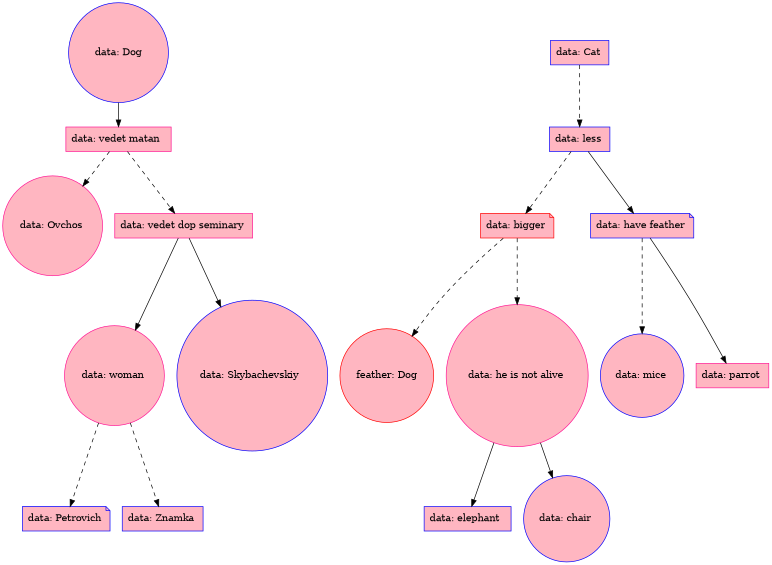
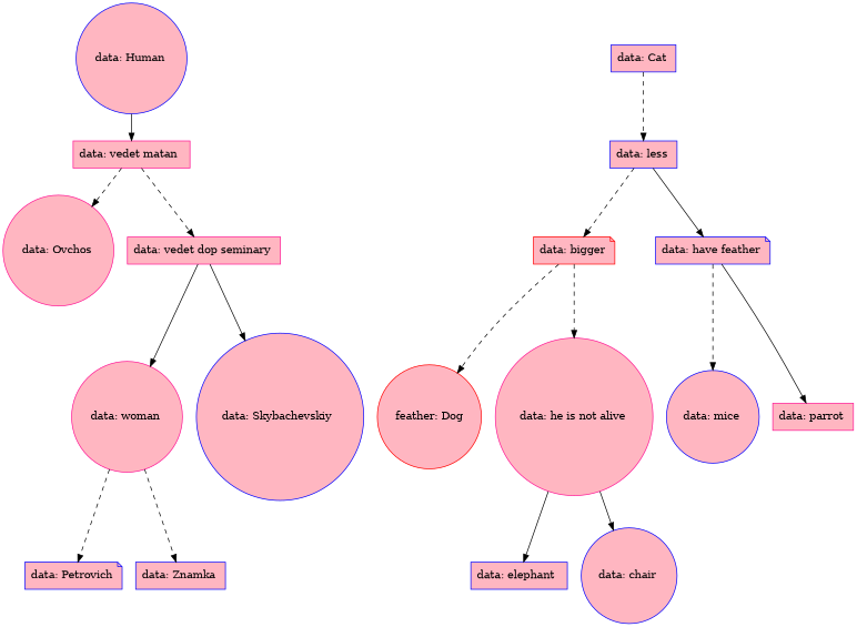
  digraph {
    node [color=blue fillcolor=lightpink shape=circle style=filled]
    edge [style=dashed]
-   n1 [label="data: Dog"]
+   n1 [label="data: Human "]
    n2 [color=deeppink label="data: vedet matan  " shape=box]
    n3 [label="data: Cat " shape=box]
    n4 [label="data: less " shape=box]
    n5 [color=deeppink label="data: Ovchos "]
    n6 [color=deeppink label="data: vedet dop seminary " shape=box]
    n7 [color=red label="data: bigger " shape=note]
    n8 [label="data: have feather " shape=note]
    n9 [color=deeppink label="data: woman "]
    n10 [label="data: Skybachevskiy  "]
    n11 [color=red label="feather: Dog"]
    n12 [color=deeppink label="data: he is not alive "]
    n13 [label="data: mice "]
    n14 [color=deeppink label="data: parrot " shape=box]
    n15 [label="data: elephant  " shape=box]
    n16 [label="data: chair "]
    n17 [label="data: Petrovich " shape=note]
    n18 [label="data: Znamka " shape=box]
    n1 -> n2 [style=solid]
    n2 -> n5
    n2 -> n6
    n3 -> n4
    n4 -> n7
    n4 -> n8 [style=solid]
    n6 -> n9 [style=solid]
    n6 -> n10 [style=solid]
    n7 -> n11
    n7 -> n12
    n8 -> n13
    n8 -> n14 [style=solid]
    n9 -> n17
    n9 -> n18
    n12 -> n15 [style=solid]
    n12 -> n16 [style=solid]
  }
